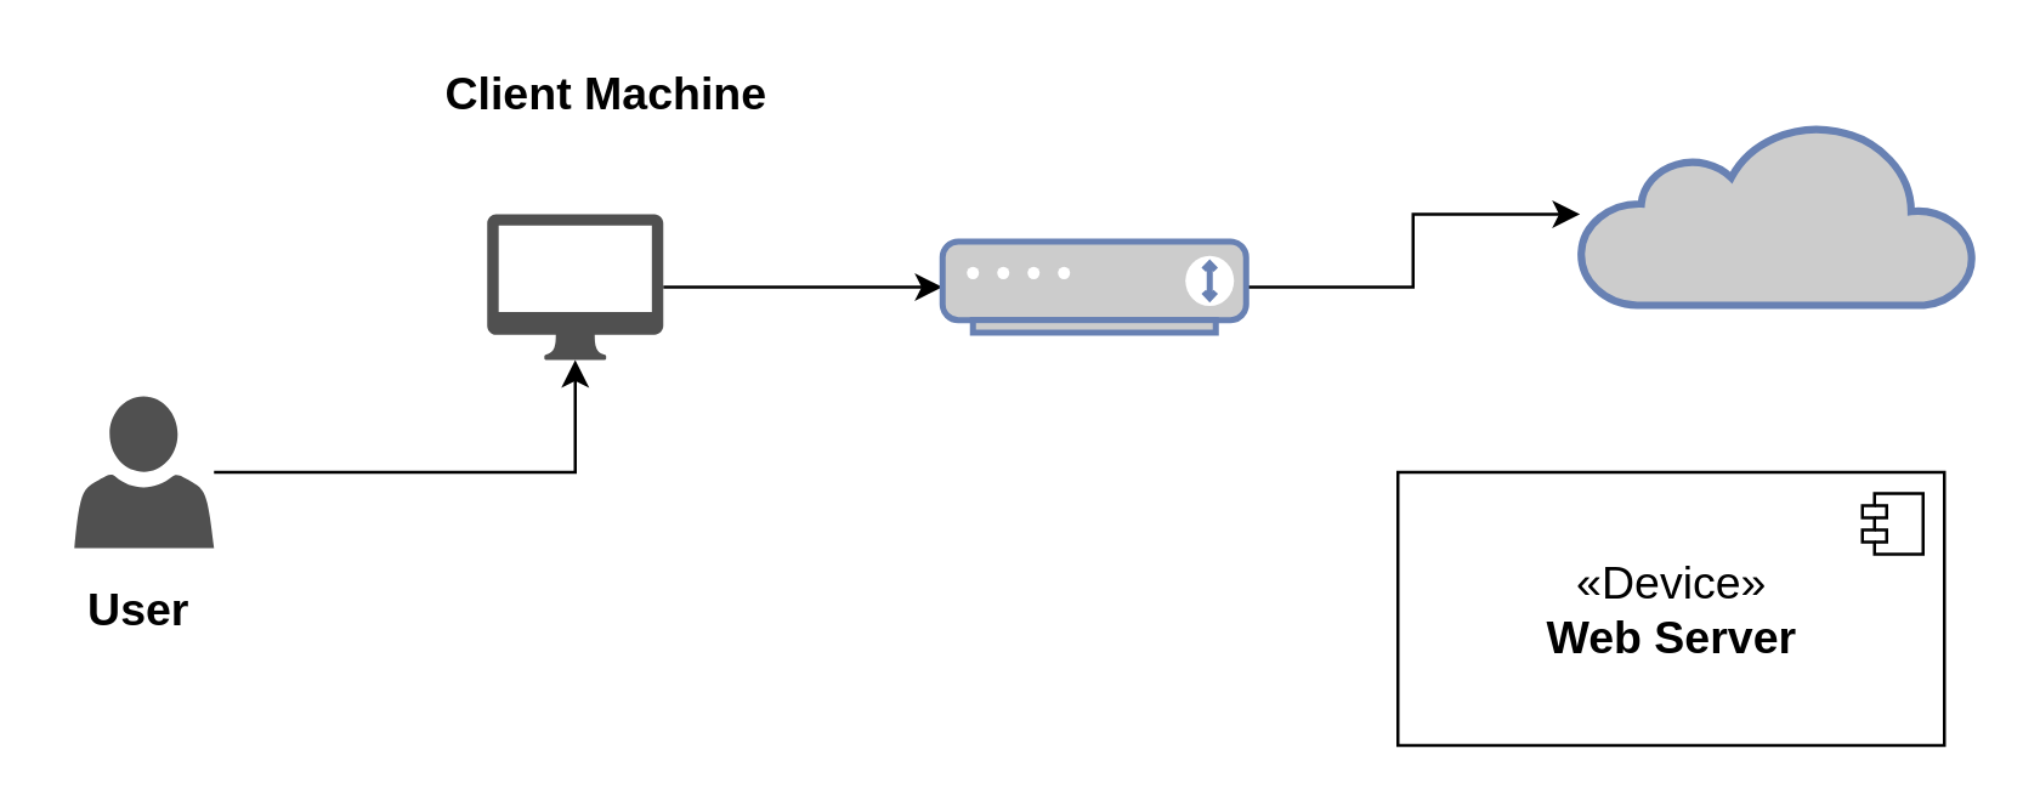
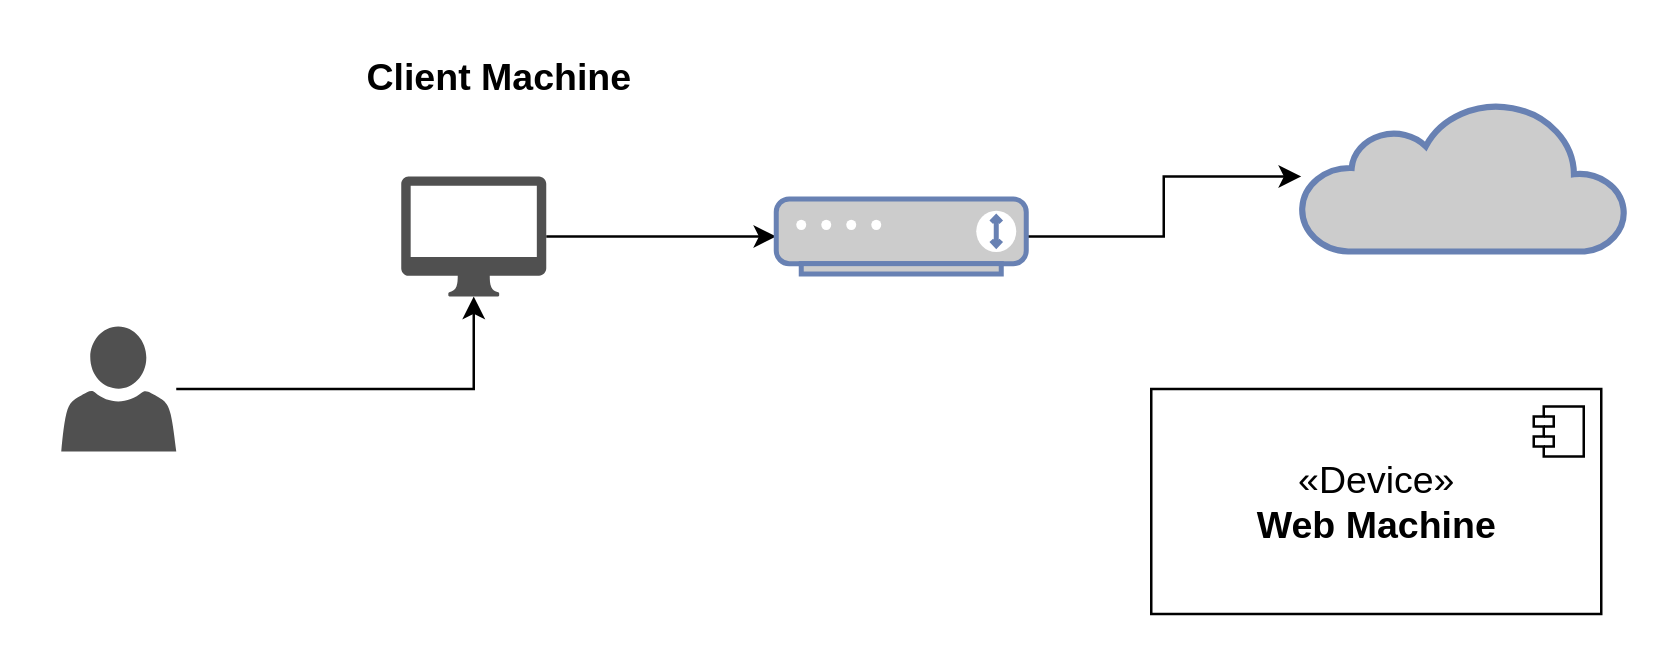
  <mxCell id="0" />
  <mxCell id="1" parent="0" />
  <mxCell id="2" style="edgeStyle=orthogonalEdgeStyle;rounded=0;orthogonalLoop=1;jettySize=auto;html=1;fontSize=15;" edge="1" parent="1" source="3" target="6"><mxGeometry relative="1" as="geometry" /></mxCell>
  <mxCell id="3" value="" style="sketch=0;pointerEvents=1;shadow=0;dashed=0;html=1;strokeColor=none;fillColor=#505050;labelPosition=center;verticalLabelPosition=bottom;verticalAlign=top;outlineConnect=0;align=center;shape=mxgraph.office.users.user;" vertex="1" parent="1"><mxGeometry x="24" y="130" width="46" height="50" as="geometry" /></mxCell>
- <mxCell id="4" value="&lt;font style=&quot;font-size: 15px&quot;&gt;&lt;b&gt;User&lt;/b&gt;&lt;/font&gt;" style="text;html=1;align=center;verticalAlign=middle;resizable=0;points=[];autosize=1;strokeColor=none;fillColor=none;" vertex="1" parent="1"><mxGeometry x="20" y="190" width="50" height="20" as="geometry" /></mxCell>
  <mxCell id="5" style="edgeStyle=orthogonalEdgeStyle;rounded=0;orthogonalLoop=1;jettySize=auto;html=1;fontSize=15;" edge="1" parent="1" source="6"><mxGeometry relative="1" as="geometry"><mxPoint x="310" y="94" as="targetPoint" /></mxGeometry></mxCell>
  <mxCell id="6" value="" style="sketch=0;pointerEvents=1;shadow=0;dashed=0;html=1;strokeColor=none;fillColor=#505050;labelPosition=center;verticalLabelPosition=bottom;verticalAlign=top;outlineConnect=0;align=center;shape=mxgraph.office.devices.mac_client;fontSize=15;" vertex="1" parent="1"><mxGeometry x="160" y="70" width="58" height="48" as="geometry" /></mxCell>
  <mxCell id="7" value="&lt;font style=&quot;font-size: 15px&quot;&gt;&lt;b&gt;Client Machine&lt;/b&gt;&lt;/font&gt;" style="text;html=1;align=center;verticalAlign=middle;resizable=0;points=[];autosize=1;strokeColor=none;fillColor=none;" vertex="1" parent="1"><mxGeometry x="139" y="20" width="120" height="20" as="geometry" /></mxCell>
  <mxCell id="8" style="edgeStyle=orthogonalEdgeStyle;rounded=0;orthogonalLoop=1;jettySize=auto;html=1;fontSize=15;" edge="1" parent="1" source="9" target="10"><mxGeometry relative="1" as="geometry" /></mxCell>
  <mxCell id="9" value="" style="fontColor=#0066CC;verticalAlign=top;verticalLabelPosition=bottom;labelPosition=center;align=center;html=1;outlineConnect=0;fillColor=#CCCCCC;strokeColor=#6881B3;gradientColor=none;gradientDirection=north;strokeWidth=2;shape=mxgraph.networks.modem;fontSize=15;" vertex="1" parent="1"><mxGeometry x="310" y="79" width="100" height="30" as="geometry" /></mxCell>
  <mxCell id="10" value="" style="html=1;outlineConnect=0;fillColor=#CCCCCC;strokeColor=#6881B3;gradientColor=none;gradientDirection=north;strokeWidth=2;shape=mxgraph.networks.cloud;fontColor=#ffffff;fontSize=15;" vertex="1" parent="1"><mxGeometry x="520" y="40" width="130" height="60" as="geometry" /></mxCell>
- <mxCell id="11" value="«Device»&lt;br&gt;&lt;b&gt;Web Server&lt;/b&gt;" style="html=1;dropTarget=0;fontSize=15;" vertex="1" parent="1"><mxGeometry x="460" y="155" width="180" height="90" as="geometry" /></mxCell>
+ <mxCell id="11" value="«Device»&lt;br&gt;&lt;b&gt;Web Machine&lt;/b&gt;" style="html=1;dropTarget=0;fontSize=15;" vertex="1" parent="1"><mxGeometry x="460" y="155" width="180" height="90" as="geometry" /></mxCell>
  <mxCell id="12" value="" style="shape=module;jettyWidth=8;jettyHeight=4;fontSize=15;" vertex="1" parent="11"><mxGeometry x="1" width="20" height="20" relative="1" as="geometry"><mxPoint x="-27" y="7" as="offset" /></mxGeometry></mxCell>
